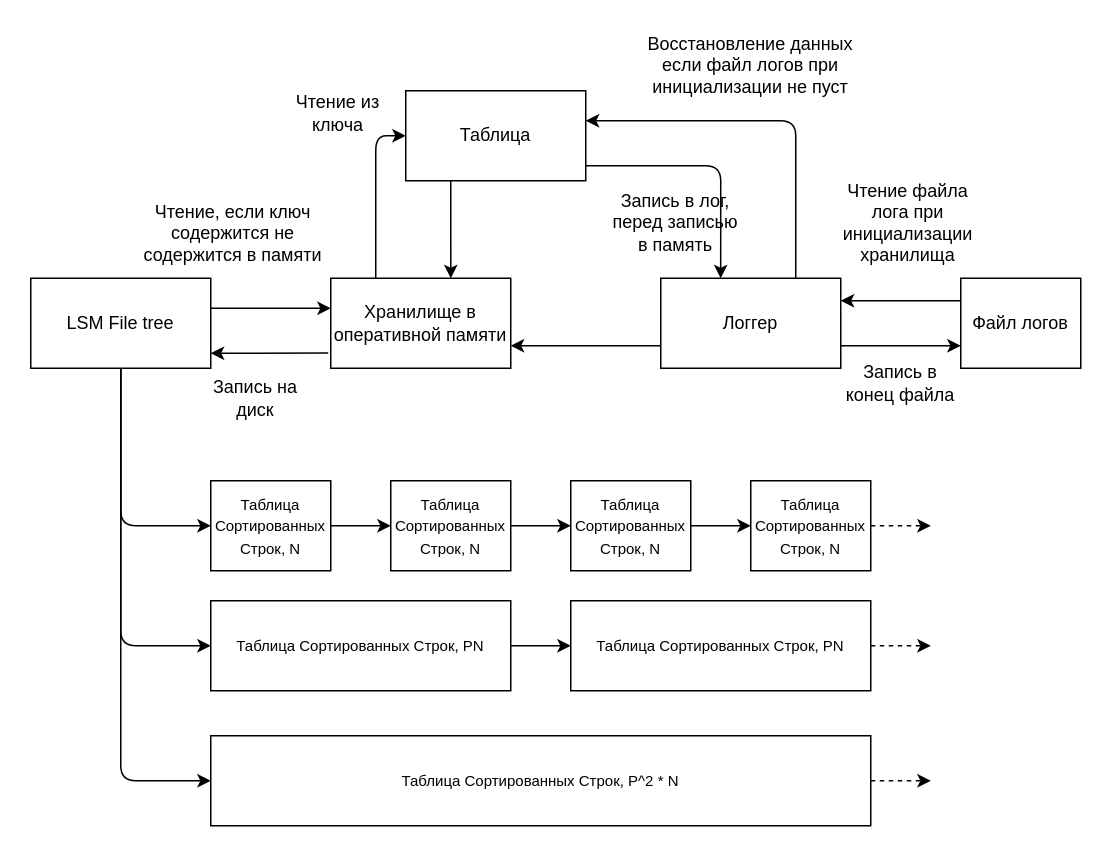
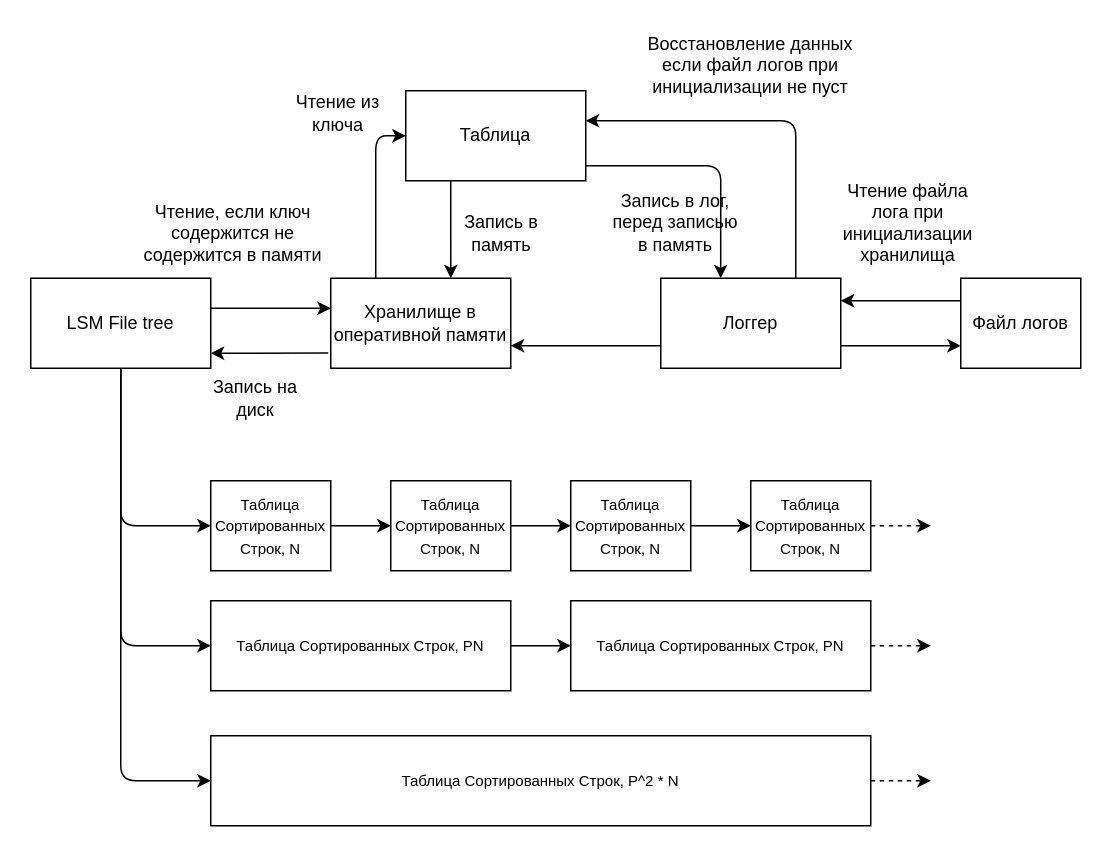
  <mxCell id="0" />
  <mxCell id="1" parent="0" />
  <mxCell id="2" value="Таблица" style="rounded=0;whiteSpace=wrap;html=1;" vertex="1" parent="1"><mxGeometry x="270" y="60" width="120" height="60" as="geometry" /></mxCell>
  <mxCell id="3" value="&lt;span&gt;LSM File tree&lt;/span&gt;" style="rounded=0;whiteSpace=wrap;html=1;" vertex="1" parent="1"><mxGeometry x="20" y="185" width="120" height="60" as="geometry" /></mxCell>
  <mxCell id="4" value="Хранилище в оперативной памяти" style="rounded=0;whiteSpace=wrap;html=1;" vertex="1" parent="1"><mxGeometry x="220" y="185" width="120" height="60" as="geometry" /></mxCell>
  <mxCell id="5" value="&lt;font style=&quot;font-size: 10px&quot;&gt;Таблица Сортированных Строк, N&lt;/font&gt;" style="rounded=0;whiteSpace=wrap;html=1;" vertex="1" parent="1"><mxGeometry x="140" y="320" width="80" height="60" as="geometry" /></mxCell>
  <mxCell id="6" value="&lt;span style=&quot;font-size: 10px&quot;&gt;Таблица Сортированных Строк, N&lt;/span&gt;" style="rounded=0;whiteSpace=wrap;html=1;" vertex="1" parent="1"><mxGeometry x="260" y="320" width="80" height="60" as="geometry" /></mxCell>
  <mxCell id="7" value="&lt;span style=&quot;font-size: 10px&quot;&gt;Таблица Сортированных Строк, N&lt;/span&gt;" style="rounded=0;whiteSpace=wrap;html=1;" vertex="1" parent="1"><mxGeometry x="380" y="320" width="80" height="60" as="geometry" /></mxCell>
  <mxCell id="8" value="&lt;span style=&quot;font-size: 10px&quot;&gt;Таблица Сортированных Строк, N&lt;/span&gt;" style="rounded=0;whiteSpace=wrap;html=1;" vertex="1" parent="1"><mxGeometry x="500" y="320" width="80" height="60" as="geometry" /></mxCell>
  <mxCell id="9" value="&lt;span style=&quot;font-size: 10px&quot;&gt;Таблица Сортированных Строк, PN&lt;/span&gt;" style="rounded=0;whiteSpace=wrap;html=1;" vertex="1" parent="1"><mxGeometry x="140" y="400" width="200" height="60" as="geometry" /></mxCell>
  <mxCell id="10" value="&lt;span style=&quot;font-size: 10px&quot;&gt;Таблица Сортированных Строк, PN&lt;/span&gt;" style="rounded=0;whiteSpace=wrap;html=1;" vertex="1" parent="1"><mxGeometry x="380" y="400" width="200" height="60" as="geometry" /></mxCell>
  <mxCell id="11" value="&lt;span style=&quot;font-size: 10px&quot;&gt;Таблица Сортированных Строк, P^2 * N&lt;/span&gt;" style="rounded=0;whiteSpace=wrap;html=1;" vertex="1" parent="1"><mxGeometry x="140" y="490" width="440" height="60" as="geometry" /></mxCell>
  <mxCell id="12" value="" style="endArrow=classic;html=1;exitX=0.5;exitY=1;exitDx=0;exitDy=0;entryX=0;entryY=0.5;entryDx=0;entryDy=0;" edge="1" parent="1" source="3" target="11"><mxGeometry width="50" height="50" relative="1" as="geometry"><mxPoint x="290" y="335" as="sourcePoint" /><mxPoint x="340" y="285" as="targetPoint" /><Array as="points"><mxPoint x="80" y="520" /></Array></mxGeometry></mxCell>
  <mxCell id="13" value="" style="endArrow=classic;html=1;entryX=0;entryY=0.5;entryDx=0;entryDy=0;" edge="1" parent="1" target="9"><mxGeometry width="50" height="50" relative="1" as="geometry"><mxPoint x="80" y="245" as="sourcePoint" /><mxPoint x="150" y="505" as="targetPoint" /><Array as="points"><mxPoint x="80" y="430" /></Array></mxGeometry></mxCell>
  <mxCell id="14" value="" style="endArrow=classic;html=1;entryX=0;entryY=0.5;entryDx=0;entryDy=0;exitX=0.5;exitY=1;exitDx=0;exitDy=0;" edge="1" parent="1" source="3" target="5"><mxGeometry width="50" height="50" relative="1" as="geometry"><mxPoint x="90" y="255" as="sourcePoint" /><mxPoint x="150" y="425" as="targetPoint" /><Array as="points"><mxPoint x="80" y="350" /></Array></mxGeometry></mxCell>
  <mxCell id="15" value="" style="endArrow=classic;html=1;exitX=1;exitY=0.5;exitDx=0;exitDy=0;entryX=0;entryY=0.5;entryDx=0;entryDy=0;" edge="1" parent="1" source="5" target="6"><mxGeometry width="50" height="50" relative="1" as="geometry"><mxPoint x="290" y="350" as="sourcePoint" /><mxPoint x="340" y="300" as="targetPoint" /></mxGeometry></mxCell>
  <mxCell id="16" value="" style="endArrow=classic;html=1;exitX=1;exitY=0.5;exitDx=0;exitDy=0;" edge="1" parent="1" source="6" target="7"><mxGeometry width="50" height="50" relative="1" as="geometry"><mxPoint x="290" y="350" as="sourcePoint" /><mxPoint x="340" y="300" as="targetPoint" /></mxGeometry></mxCell>
  <mxCell id="17" value="" style="endArrow=classic;html=1;exitX=1;exitY=0.5;exitDx=0;exitDy=0;entryX=0;entryY=0.5;entryDx=0;entryDy=0;" edge="1" parent="1" source="7" target="8"><mxGeometry width="50" height="50" relative="1" as="geometry"><mxPoint x="350" y="360" as="sourcePoint" /><mxPoint x="390" y="360" as="targetPoint" /></mxGeometry></mxCell>
  <mxCell id="18" value="" style="endArrow=classic;html=1;exitX=1;exitY=0.5;exitDx=0;exitDy=0;entryX=0;entryY=0.5;entryDx=0;entryDy=0;" edge="1" parent="1" source="9" target="10"><mxGeometry width="50" height="50" relative="1" as="geometry"><mxPoint x="350" y="360" as="sourcePoint" /><mxPoint x="390" y="360" as="targetPoint" /></mxGeometry></mxCell>
  <mxCell id="19" value="" style="endArrow=classic;html=1;exitX=1;exitY=0.5;exitDx=0;exitDy=0;dashed=1;" edge="1" parent="1" source="8"><mxGeometry width="50" height="50" relative="1" as="geometry"><mxPoint x="290" y="350" as="sourcePoint" /><mxPoint x="620" y="350" as="targetPoint" /></mxGeometry></mxCell>
  <mxCell id="20" value="" style="endArrow=classic;html=1;exitX=1;exitY=0.5;exitDx=0;exitDy=0;dashed=1;" edge="1" parent="1" source="10"><mxGeometry width="50" height="50" relative="1" as="geometry"><mxPoint x="590" y="360" as="sourcePoint" /><mxPoint x="620" y="430" as="targetPoint" /></mxGeometry></mxCell>
  <mxCell id="21" value="" style="endArrow=classic;html=1;exitX=1;exitY=0.5;exitDx=0;exitDy=0;dashed=1;" edge="1" parent="1" source="11"><mxGeometry width="50" height="50" relative="1" as="geometry"><mxPoint x="590" y="450" as="sourcePoint" /><mxPoint x="620" y="520" as="targetPoint" /></mxGeometry></mxCell>
  <mxCell id="22" value="Чтение, если ключ содержится не содержится в памяти" style="text;html=1;strokeColor=none;fillColor=none;align=center;verticalAlign=middle;whiteSpace=wrap;rounded=0;" vertex="1" parent="1"><mxGeometry x="90" y="135" width="130" height="40" as="geometry" /></mxCell>
  <mxCell id="23" value="Логгер" style="rounded=0;whiteSpace=wrap;html=1;" vertex="1" parent="1"><mxGeometry x="440" y="185" width="120" height="60" as="geometry" /></mxCell>
  <mxCell id="24" value="" style="endArrow=classic;html=1;entryX=0.667;entryY=0;entryDx=0;entryDy=0;exitX=0.25;exitY=1;exitDx=0;exitDy=0;entryPerimeter=0;" edge="1" parent="1" source="2" target="4"><mxGeometry width="50" height="50" relative="1" as="geometry"><mxPoint x="480" y="125" as="sourcePoint" /><mxPoint x="490" y="175" as="targetPoint" /><Array as="points"><mxPoint x="300" y="150" /></Array></mxGeometry></mxCell>
  <mxCell id="25" value="Запись в лог, перед записью в память" style="text;html=1;strokeColor=none;fillColor=none;align=center;verticalAlign=middle;whiteSpace=wrap;rounded=0;" vertex="1" parent="1"><mxGeometry x="405" y="125" width="90" height="45" as="geometry" /></mxCell>
+ <mxCell id="26" value="Запись в память" style="text;html=1;strokeColor=none;fillColor=none;align=center;verticalAlign=middle;whiteSpace=wrap;rounded=0;" vertex="1" parent="1"><mxGeometry x="304" y="145" width="60" height="20" as="geometry" /></mxCell>
  <mxCell id="27" value="Чтение из ключа" style="text;html=1;strokeColor=none;fillColor=none;align=center;verticalAlign=middle;whiteSpace=wrap;rounded=0;" vertex="1" parent="1"><mxGeometry x="190" y="65" width="70" height="20" as="geometry" /></mxCell>
  <mxCell id="28" value="" style="endArrow=classic;html=1;entryX=1;entryY=0.75;entryDx=0;entryDy=0;exitX=0;exitY=0.75;exitDx=0;exitDy=0;" edge="1" parent="1" source="23" target="4"><mxGeometry width="50" height="50" relative="1" as="geometry"><mxPoint x="240" y="145" as="sourcePoint" /><mxPoint x="290" y="95" as="targetPoint" /></mxGeometry></mxCell>
  <mxCell id="29" value="" style="endArrow=classic;html=1;exitX=1;exitY=0.333;exitDx=0;exitDy=0;exitPerimeter=0;entryX=0;entryY=0.333;entryDx=0;entryDy=0;entryPerimeter=0;" edge="1" parent="1" source="3" target="4"><mxGeometry width="50" height="50" relative="1" as="geometry"><mxPoint x="150" y="205" as="sourcePoint" /><mxPoint x="430" y="225" as="targetPoint" /></mxGeometry></mxCell>
  <mxCell id="30" value="" style="endArrow=classic;html=1;exitX=-0.014;exitY=0.831;exitDx=0;exitDy=0;exitPerimeter=0;entryX=1;entryY=0.833;entryDx=0;entryDy=0;entryPerimeter=0;" edge="1" parent="1" source="4" target="3"><mxGeometry width="50" height="50" relative="1" as="geometry"><mxPoint x="210" y="235" as="sourcePoint" /><mxPoint x="230" y="214.98" as="targetPoint" /></mxGeometry></mxCell>
  <mxCell id="31" value="Запись на диск" style="text;html=1;strokeColor=none;fillColor=none;align=center;verticalAlign=middle;whiteSpace=wrap;rounded=0;" vertex="1" parent="1"><mxGeometry x="140" y="255" width="60" height="20" as="geometry" /></mxCell>
  <mxCell id="32" value="Файл логов" style="rounded=0;whiteSpace=wrap;html=1;" vertex="1" parent="1"><mxGeometry x="640" y="185" width="80" height="60" as="geometry" /></mxCell>
  <mxCell id="33" value="" style="endArrow=classic;html=1;exitX=1;exitY=0.75;exitDx=0;exitDy=0;entryX=0;entryY=0.75;entryDx=0;entryDy=0;" edge="1" parent="1" source="23" target="32"><mxGeometry width="50" height="50" relative="1" as="geometry"><mxPoint x="400" y="280" as="sourcePoint" /><mxPoint x="450" y="230" as="targetPoint" /></mxGeometry></mxCell>
  <mxCell id="34" value="" style="endArrow=classic;html=1;exitX=0.25;exitY=0;exitDx=0;exitDy=0;" edge="1" parent="1" source="4"><mxGeometry width="50" height="50" relative="1" as="geometry"><mxPoint x="250" y="170" as="sourcePoint" /><mxPoint x="270" y="90" as="targetPoint" /><Array as="points"><mxPoint x="250" y="90" /></Array></mxGeometry></mxCell>
  <mxCell id="35" value="" style="endArrow=classic;html=1;entryX=0.333;entryY=0;entryDx=0;entryDy=0;entryPerimeter=0;" edge="1" parent="1" target="23"><mxGeometry width="50" height="50" relative="1" as="geometry"><mxPoint x="390" y="110" as="sourcePoint" /><mxPoint x="350" y="240" as="targetPoint" /><Array as="points"><mxPoint x="480" y="110" /></Array></mxGeometry></mxCell>
  <mxCell id="36" value="" style="endArrow=classic;html=1;entryX=1;entryY=0.333;entryDx=0;entryDy=0;entryPerimeter=0;exitX=0.75;exitY=0;exitDx=0;exitDy=0;" edge="1" parent="1" source="23" target="2"><mxGeometry width="50" height="50" relative="1" as="geometry"><mxPoint x="530" y="160" as="sourcePoint" /><mxPoint x="400" y="120" as="targetPoint" /><Array as="points"><mxPoint x="530" y="80" /></Array></mxGeometry></mxCell>
  <mxCell id="37" value="Восстановление данных если файл логов при инициализации не пуст" style="text;html=1;strokeColor=none;fillColor=none;align=center;verticalAlign=middle;whiteSpace=wrap;rounded=0;" vertex="1" parent="1"><mxGeometry x="430" y="20" width="140" height="45" as="geometry" /></mxCell>
  <mxCell id="38" value="" style="endArrow=classic;html=1;exitX=0;exitY=0.25;exitDx=0;exitDy=0;entryX=1;entryY=0.25;entryDx=0;entryDy=0;" edge="1" parent="1" source="32" target="23"><mxGeometry width="50" height="50" relative="1" as="geometry"><mxPoint x="570" y="240" as="sourcePoint" /><mxPoint x="650" y="240" as="targetPoint" /></mxGeometry></mxCell>
- <mxCell id="39" value="Запись в конец файла" style="text;html=1;strokeColor=none;fillColor=none;align=center;verticalAlign=middle;whiteSpace=wrap;rounded=0;" vertex="1" parent="1"><mxGeometry x="560" y="245" width="80" height="20" as="geometry" /></mxCell>
  <mxCell id="40" value="Чтение файла лога при инициализации хранилища" style="text;html=1;strokeColor=none;fillColor=none;align=center;verticalAlign=middle;whiteSpace=wrap;rounded=0;" vertex="1" parent="1"><mxGeometry x="550" y="110" width="110" height="75" as="geometry" /></mxCell>
